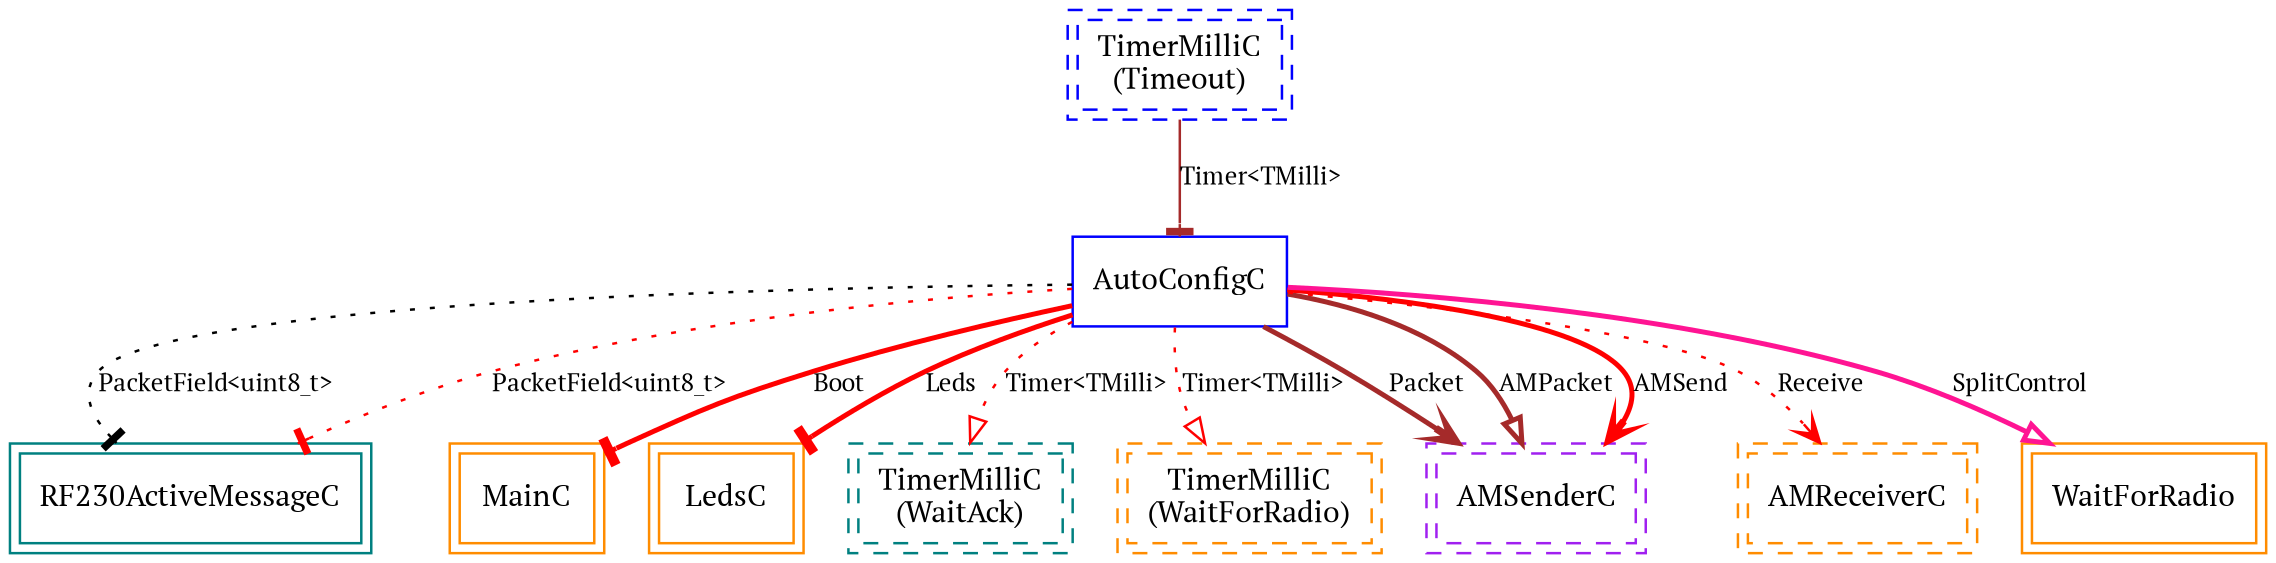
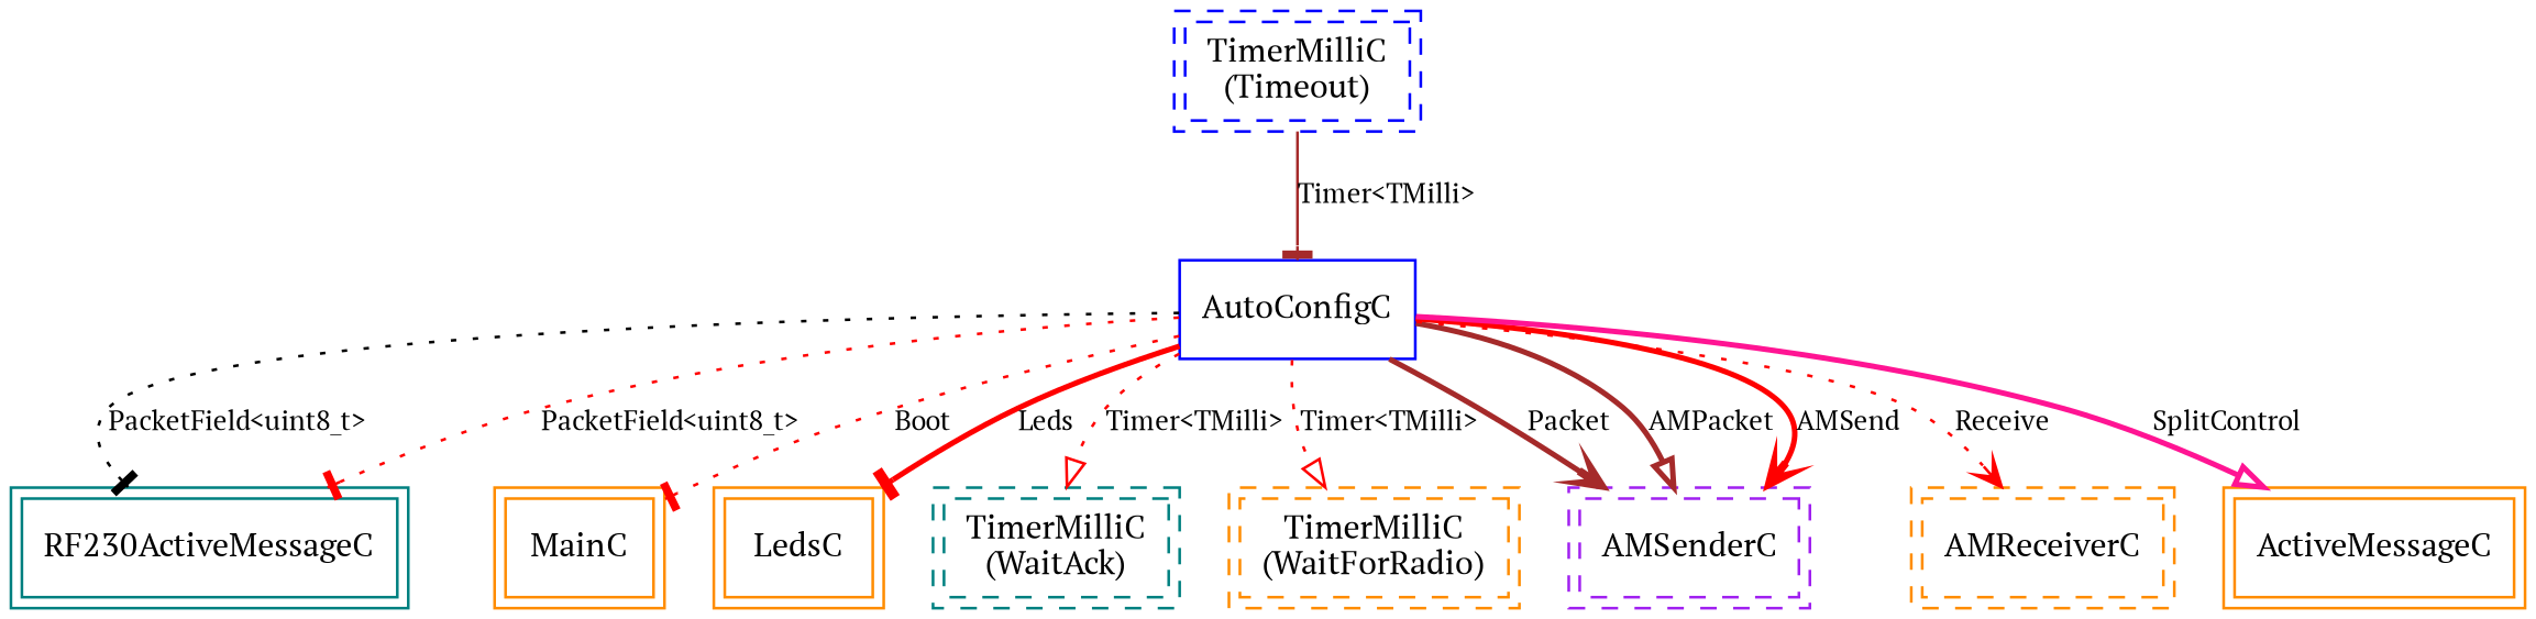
  digraph {
    fontname="PT Serif"
    node [color=darkorange fontname="PT Serif" fontsize=12 shape=box peripheries=2]
    edge [arrowhead=tee color=red fontname="PT Serif" fontsize=10 style=dotted]
    AutoConfigC [color=blue peripheries=""]
    RF230ActiveMessageC [color=teal]
    MainC
    LedsC
    n5 [color=teal label="TimerMilliC\n(WaitAck)" style=dashed]
    n6 [label="TimerMilliC\n(WaitForRadio)" style=dashed]
    n7 [color=purple label=AMSenderC style=dashed]
    n8 [label=AMReceiverC style=dashed]
-   ActiveMessageC [label=WaitForRadio]
+   ActiveMessageC
    n10 [color=blue label="TimerMilliC\n(Timeout)" style=dashed]
    AutoConfigC -> RF230ActiveMessageC [color=black label="PacketField<uint8_t>"]
    AutoConfigC -> RF230ActiveMessageC [label="PacketField<uint8_t>"]
-   AutoConfigC -> MainC [label=Boot style=bold]
+   AutoConfigC -> MainC [label=Boot]
    AutoConfigC -> LedsC [label=Leds style=bold]
    AutoConfigC -> n5 [arrowhead=onormal label="Timer<TMilli>"]
    AutoConfigC -> n6 [arrowhead=onormal label="Timer<TMilli>"]
    AutoConfigC -> n7 [arrowhead=vee color=brown label=Packet style=bold]
    AutoConfigC -> n7 [arrowhead=onormal color=brown label=AMPacket style=bold]
    AutoConfigC -> n7 [arrowhead=vee label=AMSend style=bold]
    AutoConfigC -> n8 [arrowhead=vee label=Receive]
    AutoConfigC -> ActiveMessageC [arrowhead=onormal color=deeppink label=SplitControl style=bold]
    n10 -> AutoConfigC [color=brown label="Timer<TMilli>" style=solid]
  }
